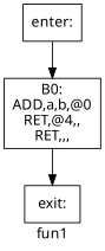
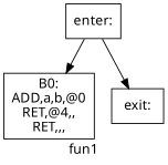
  digraph {
    fontname="Noto Sans"
    label=fun1
    node [fontname="Noto Sans" shape=box]
    edge [fontname="Noto Sans"]
    n1 [label="B0:\nADD,a,b,@0\nRET,@4,,\nRET,,,\n"]
    n2 [label="exit:\n"]
    n3 [label="enter:\n"]
-   n1 -> n2
+   n3 -> n2
    n3 -> n1
  }
